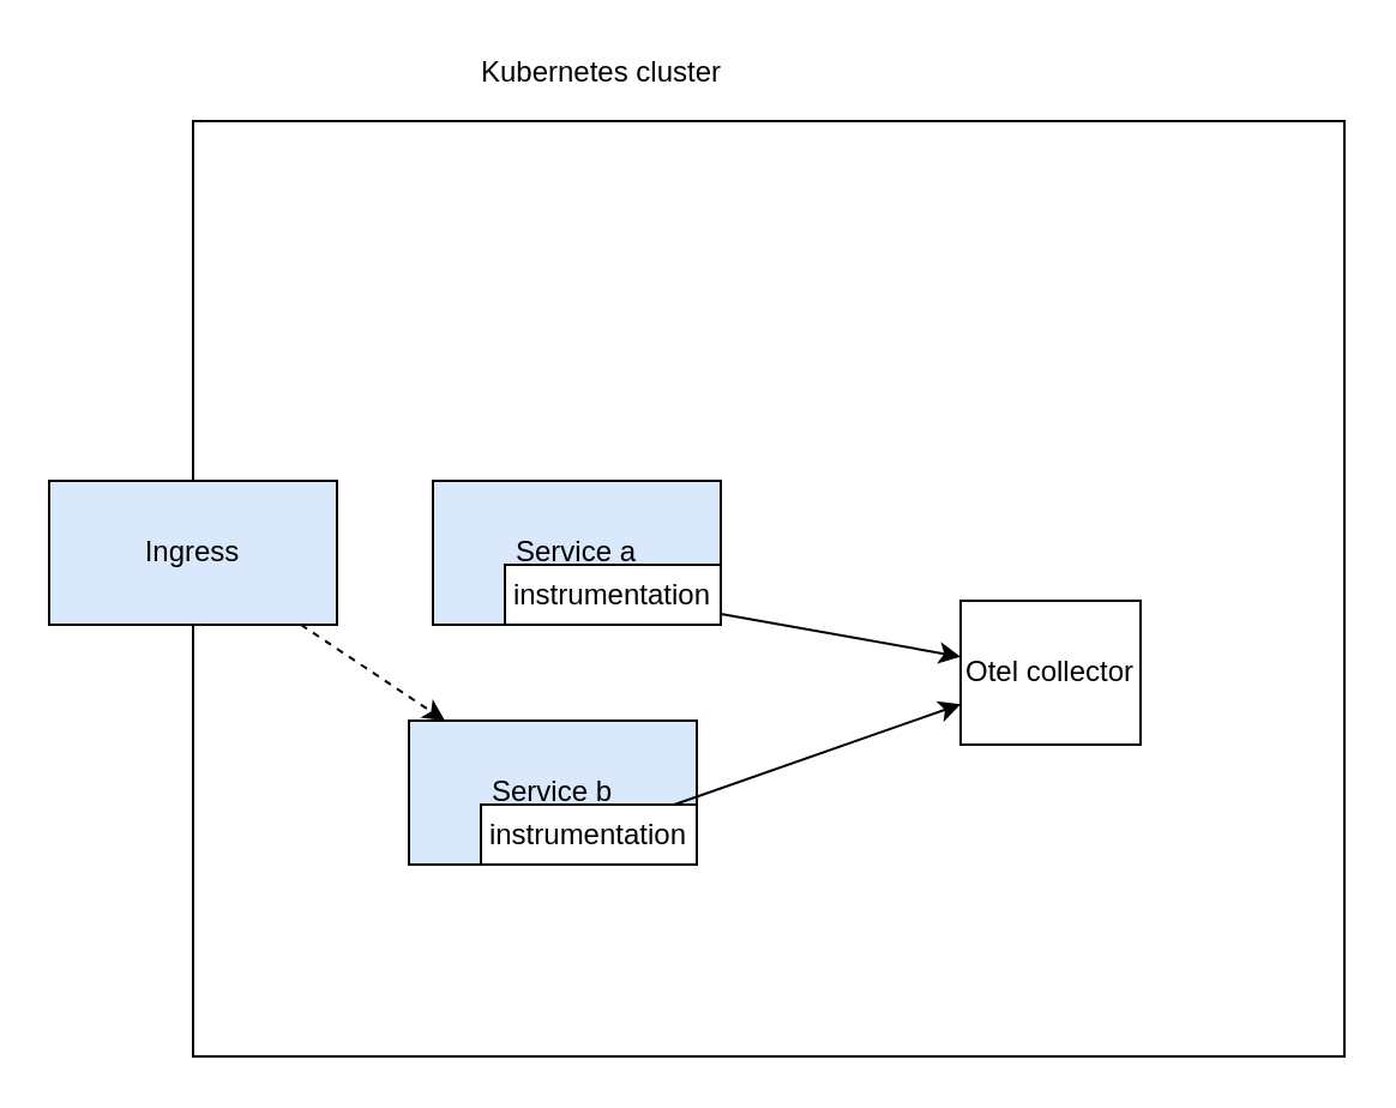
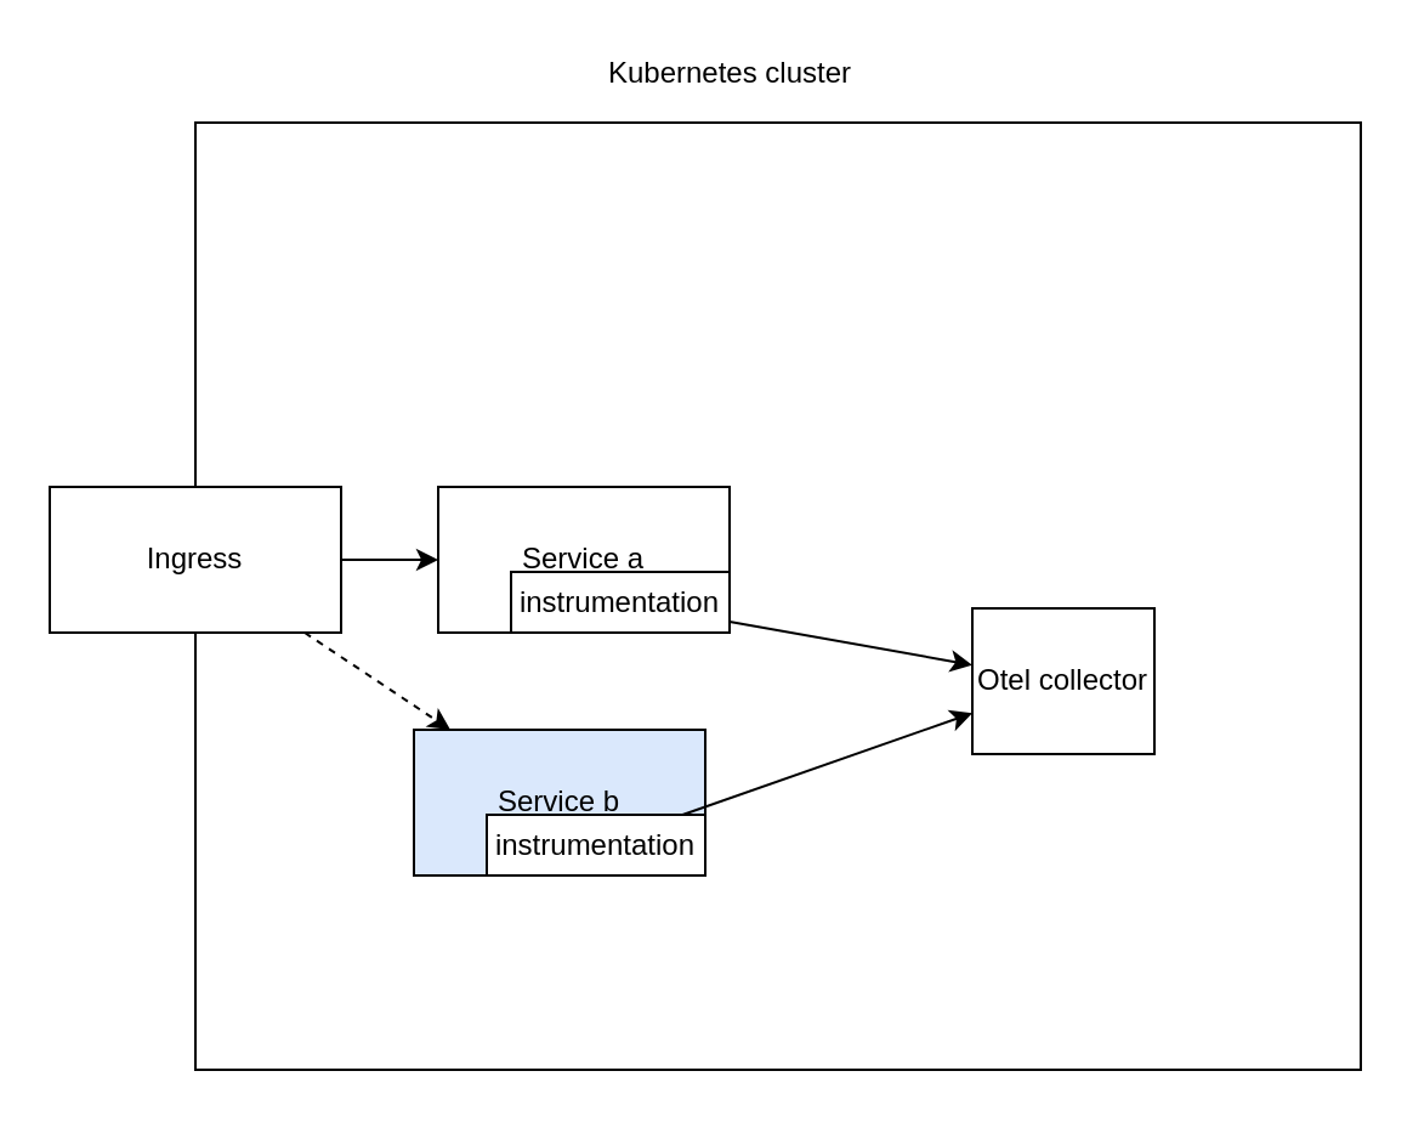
  <mxCell id="0" />
  <mxCell id="1" parent="0" />
  <mxCell id="2" value="" style="rounded=0;whiteSpace=wrap;html=1;" vertex="1" parent="1"><mxGeometry x="80" y="50" width="480" height="390" as="geometry" /></mxCell>
- <mxCell id="3" value="Kubernetes cluster" style="text;html=1;align=center;verticalAlign=middle;resizable=0;points=[];autosize=1;strokeColor=none;fillColor=none;" vertex="1" parent="1"><mxGeometry x="190" y="20" width="120" height="20" as="geometry" /></mxCell>
+ <mxCell id="3" value="Kubernetes cluster" style="text;html=1;align=center;verticalAlign=middle;resizable=0;points=[];autosize=1;strokeColor=none;fillColor=none;" vertex="1" parent="1"><mxGeometry x="240" y="20" width="120" height="20" as="geometry" /></mxCell>
+ <mxCell id="4" style="edgeStyle=none;html=1;" edge="1" parent="1" source="6" target="8"><mxGeometry relative="1" as="geometry" /></mxCell>
  <mxCell id="5" style="edgeStyle=none;html=1;dashed=1;" edge="1" parent="1" source="6" target="7"><mxGeometry relative="1" as="geometry" /></mxCell>
- <mxCell id="6" value="Ingress" style="rounded=0;whiteSpace=wrap;html=1;fillColor=#dae8fc;" vertex="1" parent="1"><mxGeometry x="20" y="200" width="120" height="60" as="geometry" /></mxCell>
+ <mxCell id="6" value="Ingress" style="rounded=0;whiteSpace=wrap;html=1;" vertex="1" parent="1"><mxGeometry x="20" y="200" width="120" height="60" as="geometry" /></mxCell>
  <mxCell id="7" value="Service b" style="rounded=0;whiteSpace=wrap;html=1;fillColor=#dae8fc;" vertex="1" parent="1"><mxGeometry x="170" y="300" width="120" height="60" as="geometry" /></mxCell>
- <mxCell id="8" value="Service a" style="rounded=0;whiteSpace=wrap;html=1;fillColor=#dae8fc;" vertex="1" parent="1"><mxGeometry x="180" y="200" width="120" height="60" as="geometry" /></mxCell>
+ <mxCell id="8" value="Service a" style="rounded=0;whiteSpace=wrap;html=1;" vertex="1" parent="1"><mxGeometry x="180" y="200" width="120" height="60" as="geometry" /></mxCell>
  <mxCell id="9" value="Otel collector" style="rounded=0;whiteSpace=wrap;html=1;" vertex="1" parent="1"><mxGeometry x="400" y="250" width="75" height="60" as="geometry" /></mxCell>
  <mxCell id="10" style="edgeStyle=none;html=1;" edge="1" parent="1" source="11" target="9"><mxGeometry relative="1" as="geometry" /></mxCell>
  <mxCell id="11" value="instrumentation" style="rounded=0;whiteSpace=wrap;html=1;" vertex="1" parent="1"><mxGeometry x="210" y="235" width="90" height="25" as="geometry" /></mxCell>
  <mxCell id="12" style="edgeStyle=none;html=1;" edge="1" parent="1" source="13" target="9"><mxGeometry relative="1" as="geometry" /></mxCell>
  <mxCell id="13" value="instrumentation" style="rounded=0;whiteSpace=wrap;html=1;" vertex="1" parent="1"><mxGeometry x="200" y="335" width="90" height="25" as="geometry" /></mxCell>
